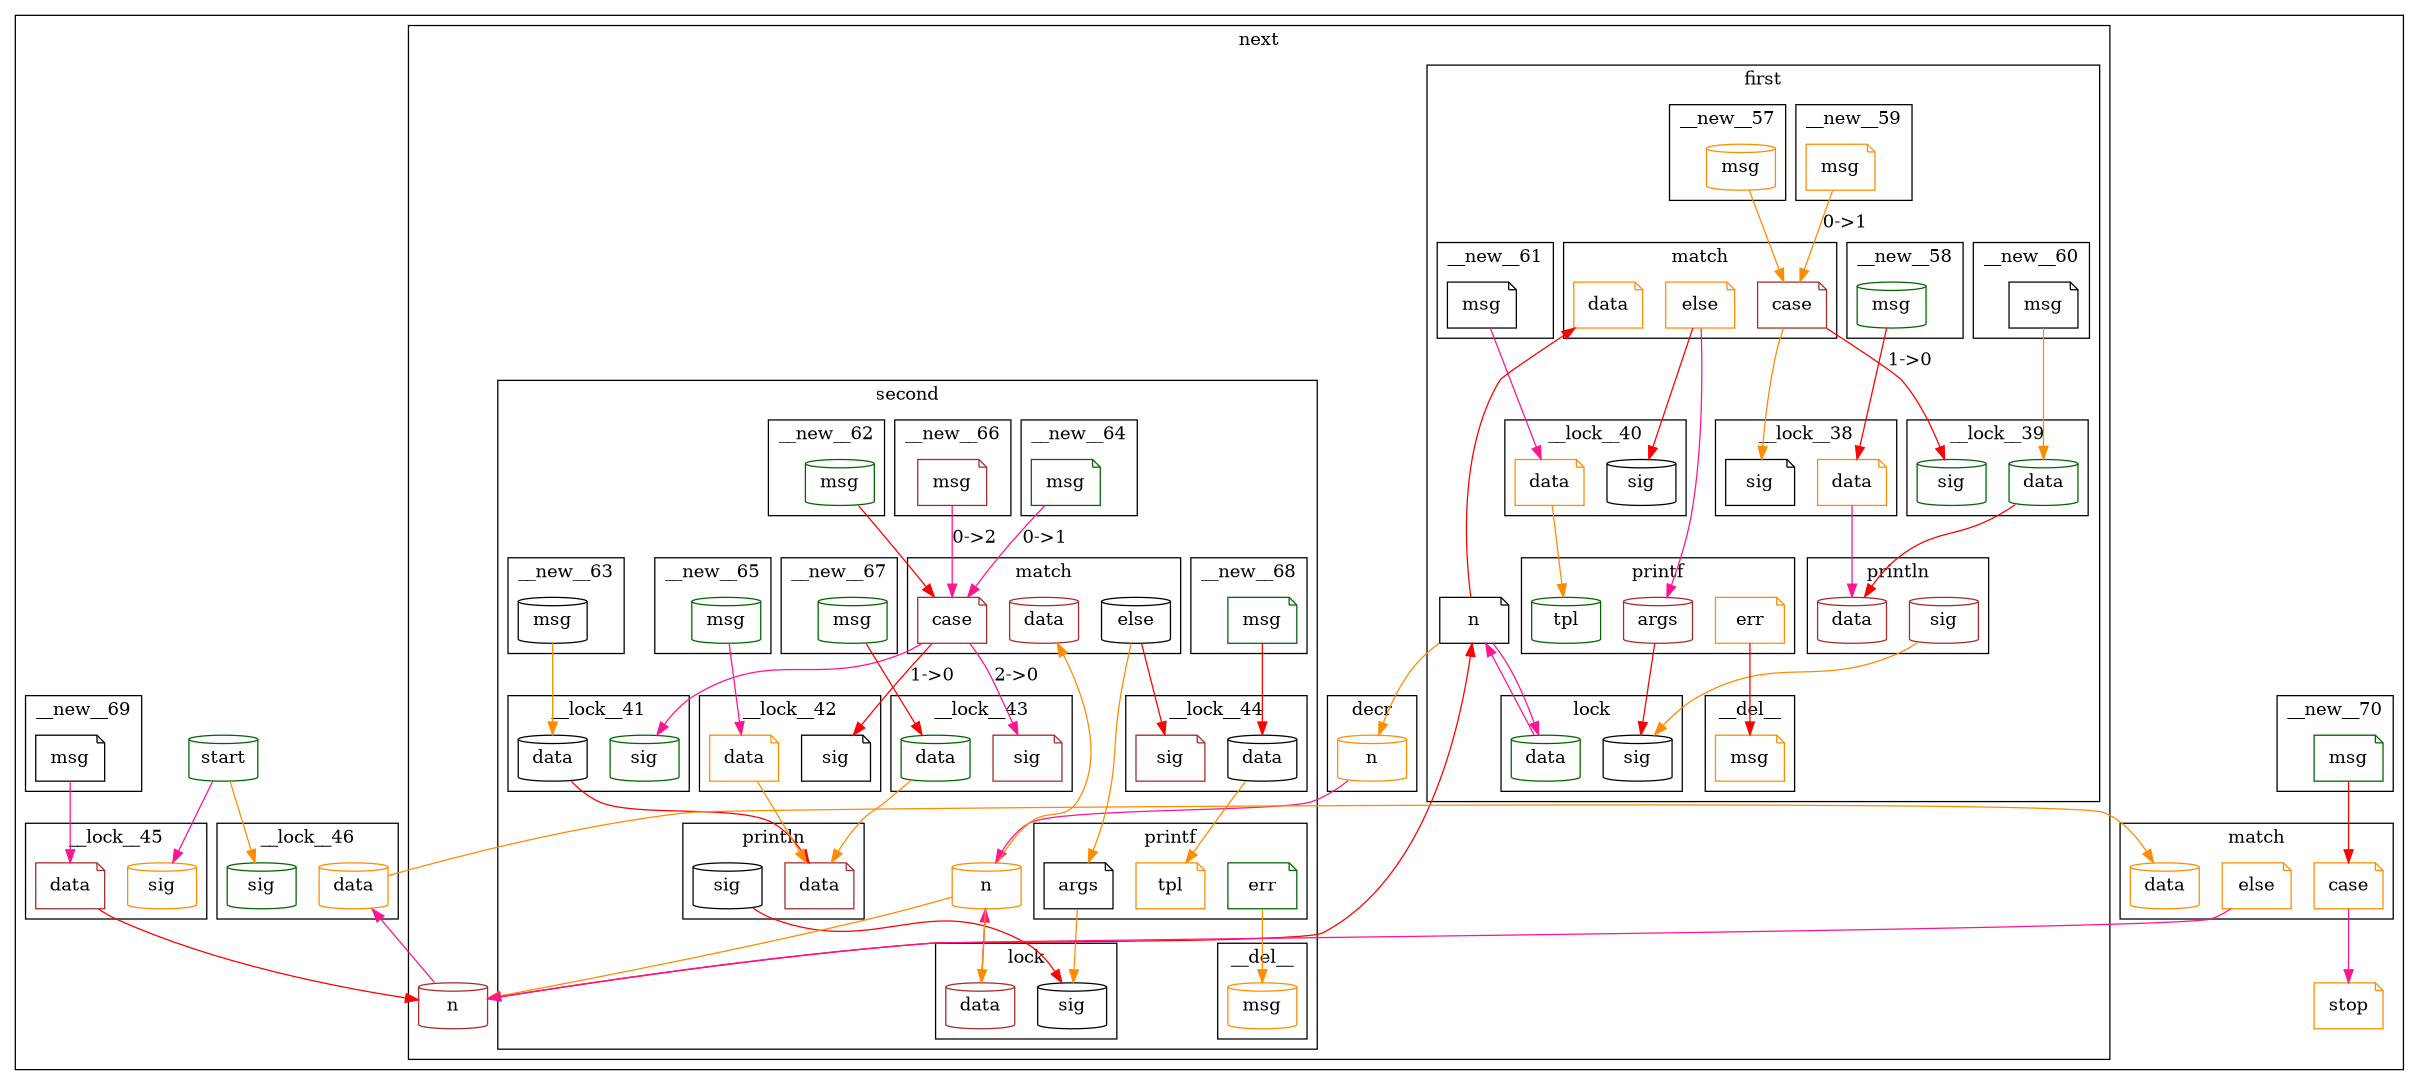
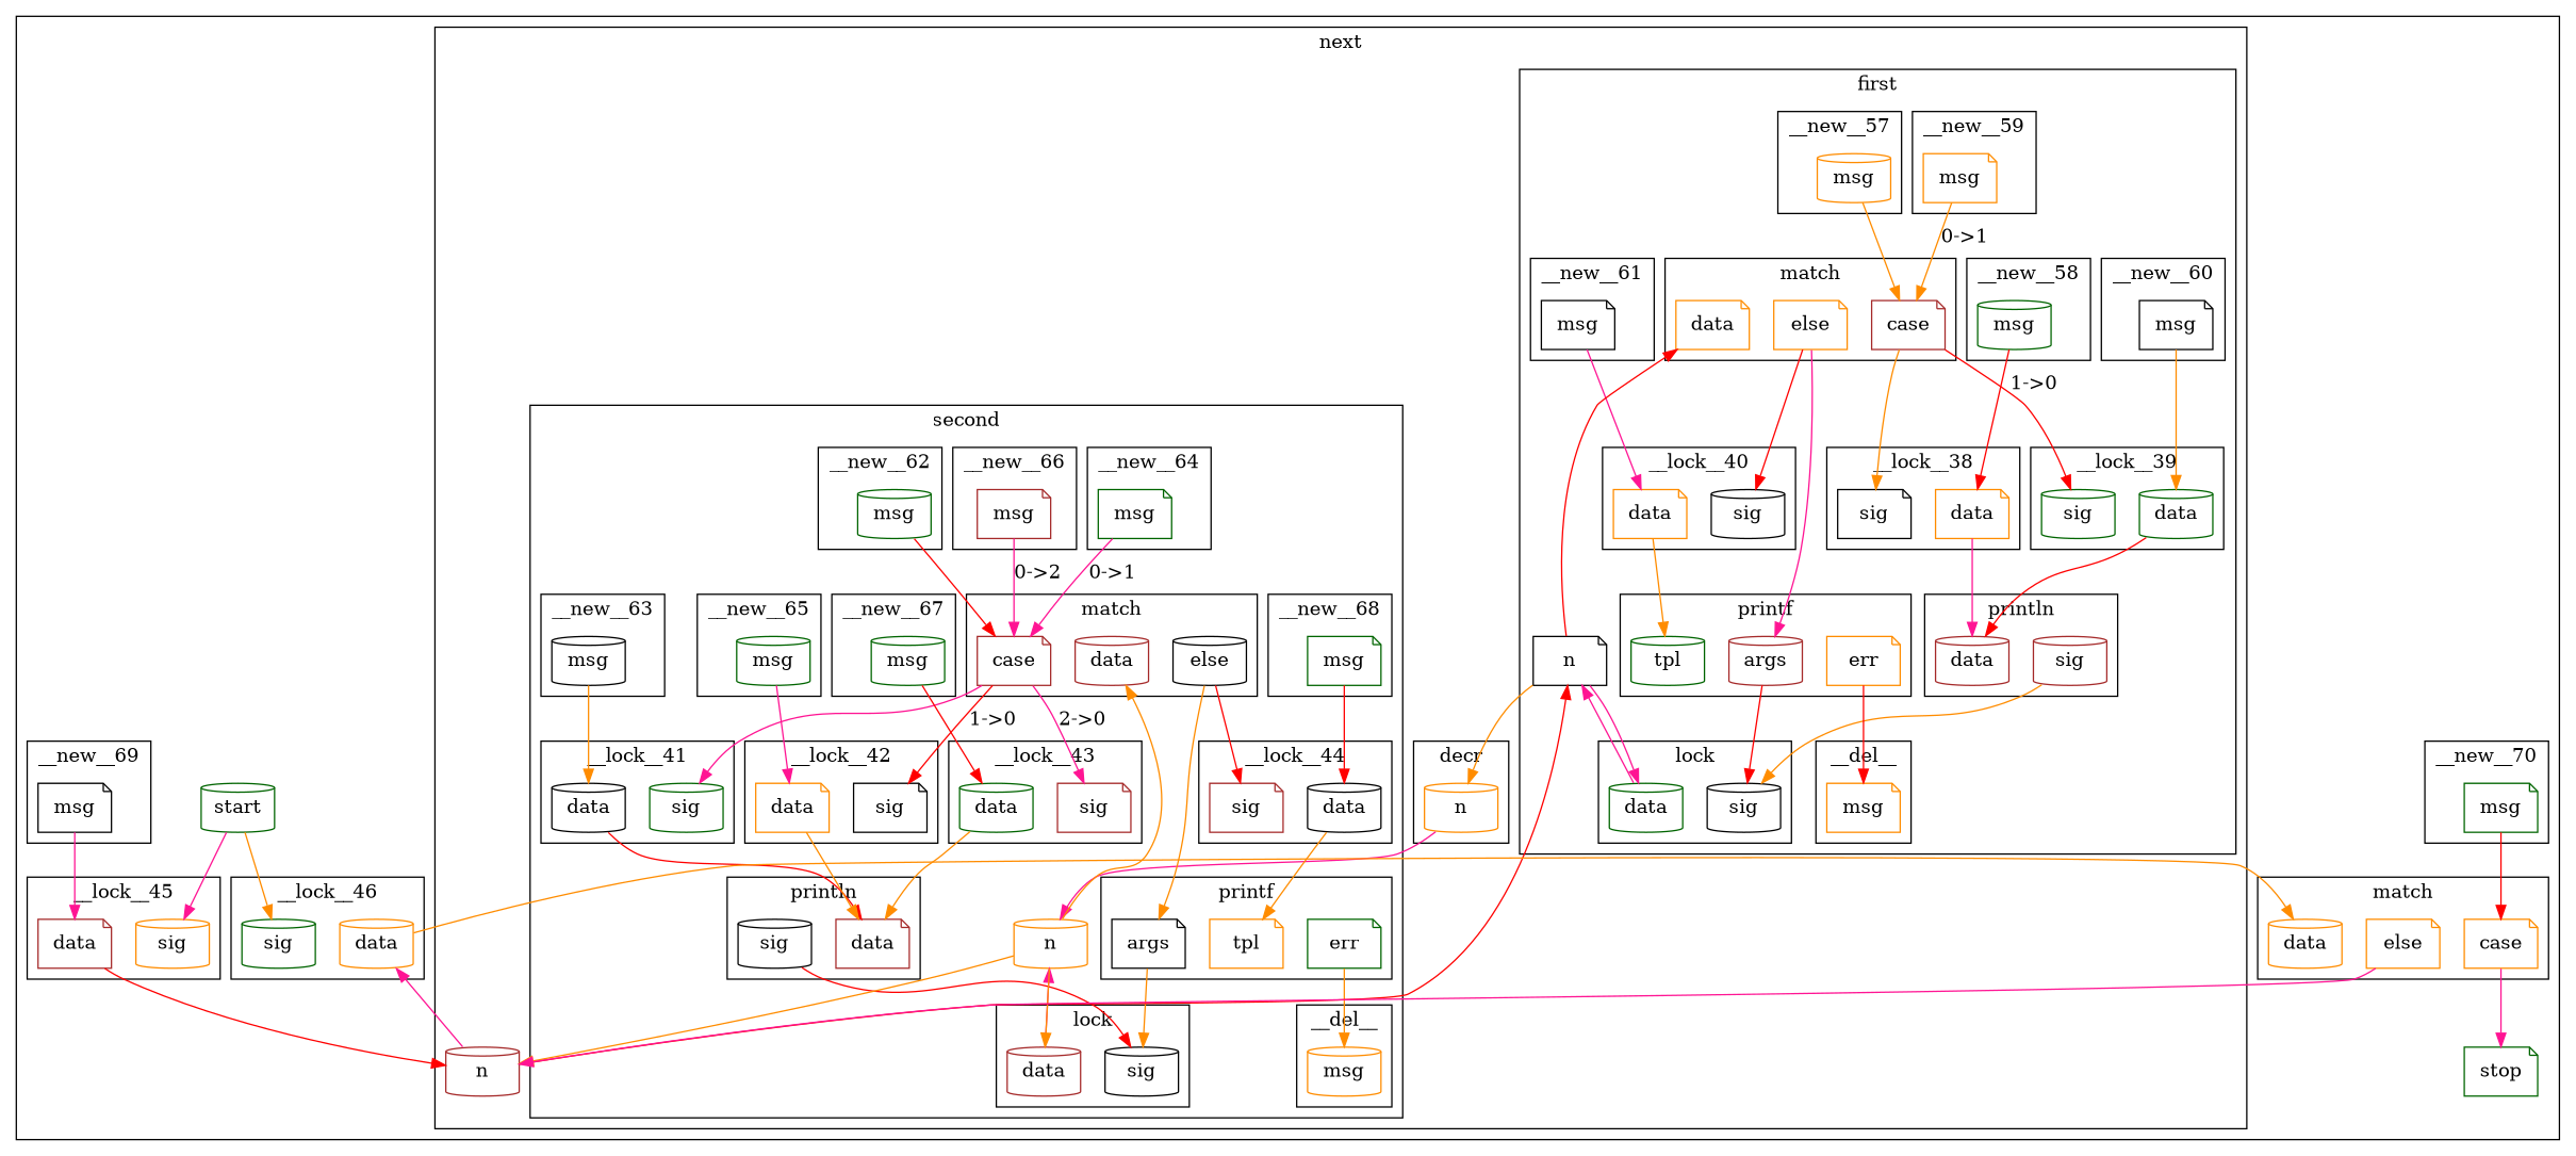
  digraph {
    node [color=darkorange shape=cylinder]
    edge [color=darkorange]
    n1 [label=msg shape=note]
    n2 [label=msg color=black shape=note]
    n3 [label=data shape=note]
    n4 [label=sig color=black]
    n5 [label=msg shape=note]
    n6 [label=data shape=note]
    n7 [label=sig color=black shape=note]
    n8 [label=sig color=brown]
    n9 [label=data color=brown]
    n10 [label=tpl color=darkgreen]
    n11 [label=args color=brown]
    n12 [label=err shape=note]
    n13 [label=case color=brown shape=note]
    n14 [label=else shape=note]
    n15 [label=data shape=note]
    n16 [label=data color=darkgreen]
    n17 [label=sig color=black]
    n18 [label=msg color=darkgreen]
    n19 [label=msg]
    n20 [label=data color=darkgreen]
    n21 [label=sig color=darkgreen]
    n22 [label=msg color=black shape=note]
    n23 [label=n color=black shape=note]
    n24 [label=n]
    n25 [label=case color=brown shape=note]
    n26 [label=else color=black]
    n27 [label=data color=brown]
    n28 [label=data color=black]
    n29 [label=sig color=darkgreen]
    n30 [label=msg color=darkgreen shape=note]
    n31 [label=msg color=darkgreen]
    n32 [label=data color=darkgreen]
    n33 [label=sig color=brown shape=note]
    n34 [label=err color=darkgreen shape=note]
    n35 [label=tpl shape=note]
    n36 [label=args color=black shape=note]
    n37 [label=sig color=black]
    n38 [label=data color=brown]
    n39 [label=msg color=black]
    n40 [label=data shape=note]
    n41 [label=sig color=black shape=note]
    n42 [label=msg color=darkgreen shape=note]
    n43 [label=msg]
    n44 [label=msg color=brown shape=note]
    n45 [label=msg color=darkgreen]
    n46 [label=msg color=darkgreen]
    n47 [label=data color=brown shape=note]
    n48 [label=sig color=black]
    n49 [label=data color=black]
    n50 [label=sig color=brown shape=note]
    n51 [label=n]
    n52 [label=n color=brown]
    n53 [label=data]
    n54 [label=sig color=darkgreen]
    n55 [label=data]
    n56 [label=case shape=note]
    n57 [label=else shape=note]
    n58 [label=msg color=darkgreen shape=note]
    n59 [label=msg color=black shape=note]
    n60 [label=data color=brown shape=note]
    n61 [label=sig]
    n62 [label=start color=darkgreen]
-   n63 [label=stop shape=note]
+   n63 [label=stop color=darkgreen shape=note]
    subgraph cluster_1 {
      n62
      n63
      subgraph cluster_2 {
        label=next
        n52
        subgraph cluster_3 {
          label=first
          n23
          subgraph cluster_4 {
            label=__new__59
            n1
          }
          subgraph cluster_5 {
            label=__new__60
            n2
          }
          subgraph cluster_6 {
            label=__lock__40
            n3
            n4
          }
          subgraph cluster_7 {
            label=__del__
            n5
          }
          subgraph cluster_8 {
            label=__lock__38
            n6
            n7
          }
          subgraph cluster_9 {
            label=println
            n8
            n9
          }
          subgraph cluster_10 {
            label=printf
            n10
            n11
            n12
          }
          subgraph cluster_11 {
            label=match
            n13
            n14
            n15
          }
          subgraph cluster_12 {
            label=lock
            n16
            n17
          }
          subgraph cluster_13 {
            label=__new__58
            n18
          }
          subgraph cluster_14 {
            label=__new__57
            n19
          }
          subgraph cluster_15 {
            label=__lock__39
            n20
            n21
          }
          subgraph cluster_16 {
            label=__new__61
            n22
          }
        }
        subgraph cluster_17 {
          label=decr
          n24
        }
        subgraph cluster_18 {
          label=second
          n51
          subgraph cluster_19 {
            label=match
            n25
            n26
            n27
          }
          subgraph cluster_20 {
            label=__lock__41
            n28
            n29
          }
          subgraph cluster_21 {
            label=__new__64
            n30
          }
          subgraph cluster_22 {
            label=__new__65
            n31
          }
          subgraph cluster_23 {
            label=__lock__43
            n32
            n33
          }
          subgraph cluster_24 {
            label=printf
            n34
            n35
            n36
          }
          subgraph cluster_25 {
            label=lock
            n37
            n38
          }
          subgraph cluster_26 {
            label=__new__63
            n39
          }
          subgraph cluster_27 {
            label=__lock__42
            n40
            n41
          }
          subgraph cluster_28 {
            label=__new__68
            n42
          }
          subgraph cluster_29 {
            label=__del__
            n43
          }
          subgraph cluster_30 {
            label=__new__66
            n44
          }
          subgraph cluster_31 {
            label=__new__67
            n45
          }
          subgraph cluster_32 {
            label=__new__62
            n46
          }
          subgraph cluster_33 {
            label=println
            n47
            n48
          }
          subgraph cluster_34 {
            label=__lock__44
            n49
            n50
          }
        }
      }
      subgraph cluster_35 {
        label=__lock__46
        n53
        n54
      }
      subgraph cluster_36 {
        label=match
        n55
        n56
        n57
      }
      subgraph cluster_37 {
        label=__new__70
        n58
      }
      subgraph cluster_38 {
        label=__new__69
        n59
      }
      subgraph cluster_39 {
        label=__lock__45
        n60
        n61
      }
    }
    n1 -> n13 [label="0->1"]
    n2 -> n20
    n3 -> n10
    n6 -> n9 [color=deeppink]
    n8 -> n17
    n11 -> n17 [color=red]
    n12 -> n5 [color=red]
    n13 -> n7
    n13 -> n21 [label="1->0" color=red]
    n14 -> n4 [color=red]
    n14 -> n11 [color=deeppink]
    n16 -> n23 [color=deeppink]
    n18 -> n6 [color=red]
    n19 -> n13
    n20 -> n9 [color=red]
    n22 -> n3 [color=deeppink]
    n23 -> n15 [color=red]
    n23 -> n16 [color=deeppink]
    n23 -> n24
    n24 -> n51 [color=deeppink]
    n25 -> n29 [color=deeppink]
    n25 -> n33 [label="2->0" color=deeppink]
    n25 -> n41 [label="1->0" color=red]
    n26 -> n36
    n26 -> n50 [color=red]
    n28 -> n47 [color=red]
    n30 -> n25 [label="0->1" color=deeppink]
    n31 -> n40 [color=deeppink]
    n32 -> n47
    n34 -> n43
    n36 -> n37
    n38 -> n51 [color=deeppink]
    n39 -> n28
    n40 -> n47
    n42 -> n49 [color=red]
    n44 -> n25 [label="0->2" color=deeppink]
    n45 -> n32 [color=red]
    n46 -> n25 [color=red]
    n48 -> n37 [color=red]
    n49 -> n35
    n51 -> n27
    n51 -> n38
    n51 -> n52
    n52 -> n23 [color=red]
    n52 -> n53 [color=deeppink]
    n53 -> n55
    n56 -> n63 [color=deeppink]
    n57 -> n52 [color=deeppink]
    n58 -> n56 [color=red]
    n59 -> n60 [color=deeppink]
    n60 -> n52 [color=red]
    n62 -> n54
    n62 -> n61 [color=deeppink]
  }
